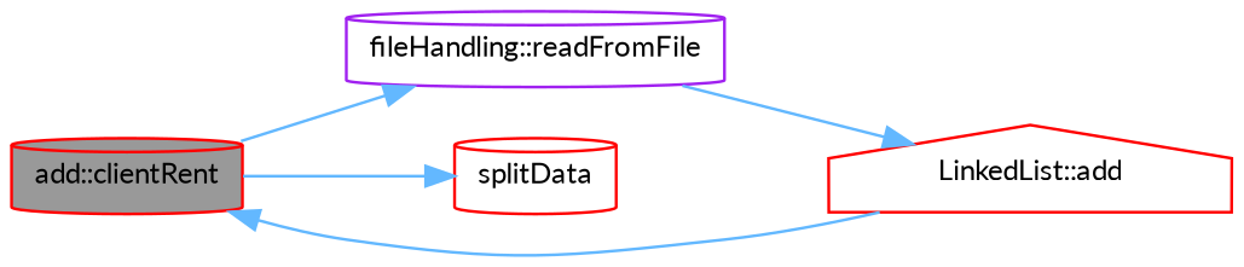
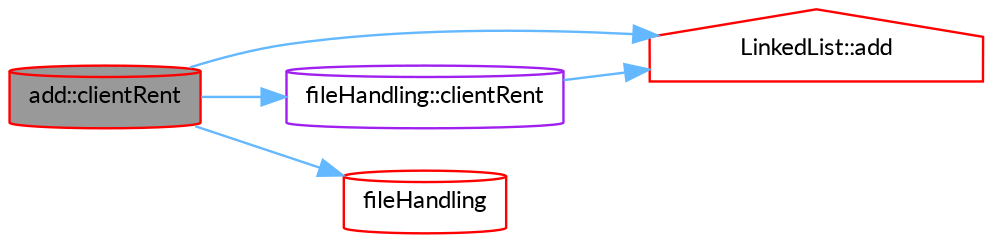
  digraph {
    fontname=Lato
    rankdir=LR
    node [color=red fillcolor=white fontname=Lato fontsize=10 shape=cylinder style=filled]
    edge [color=steelblue1 fontname=Lato fontsize=10 labelfontname=Helvetica labelfontsize=10 style=solid]
    n1 [fillcolor=grey60 fontcolor=black height=0.2 label="add::clientRent" width=0.4]
    n2 [height=0.2 label="LinkedList::add" shape=house width=0.4]
-   n3 [color=purple height=0.2 label="fileHandling::readFromFile" width=0.4]
-   n4 [height=0.2 label=splitData width=0.4]
-   n2 -> n1
+   n3 [color=purple height=0.2 label="fileHandling::clientRent" width=0.4]
+   n4 [height=0.2 label=fileHandling width=0.4]
+   n1 -> n2
    n1 -> n3
    n1 -> n4
    n3 -> n2
  }
